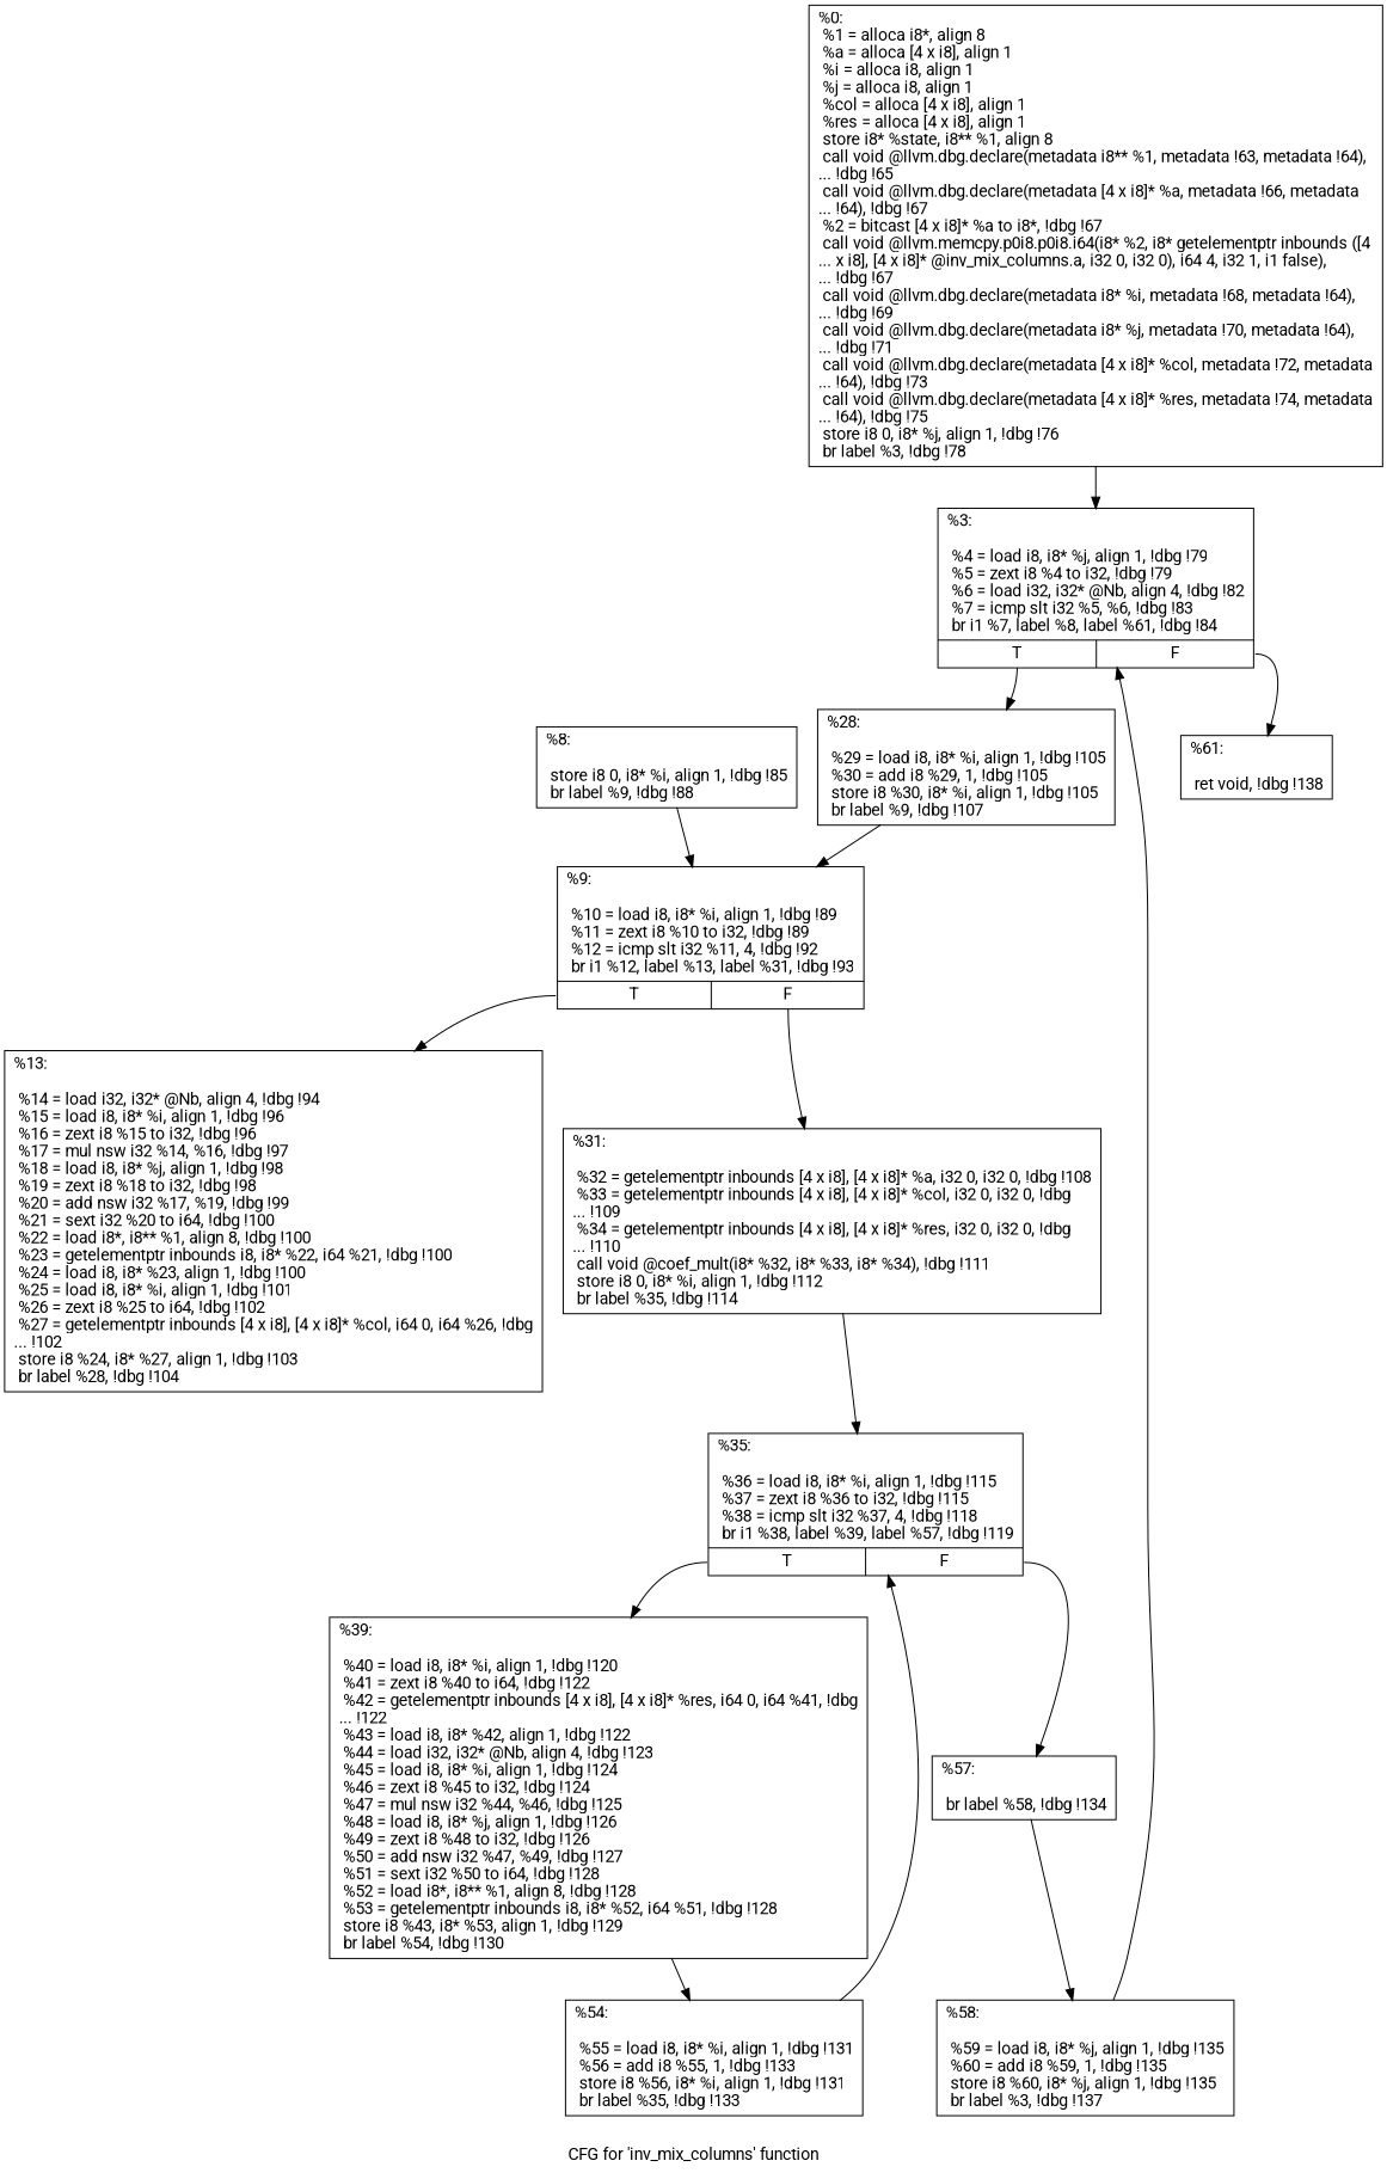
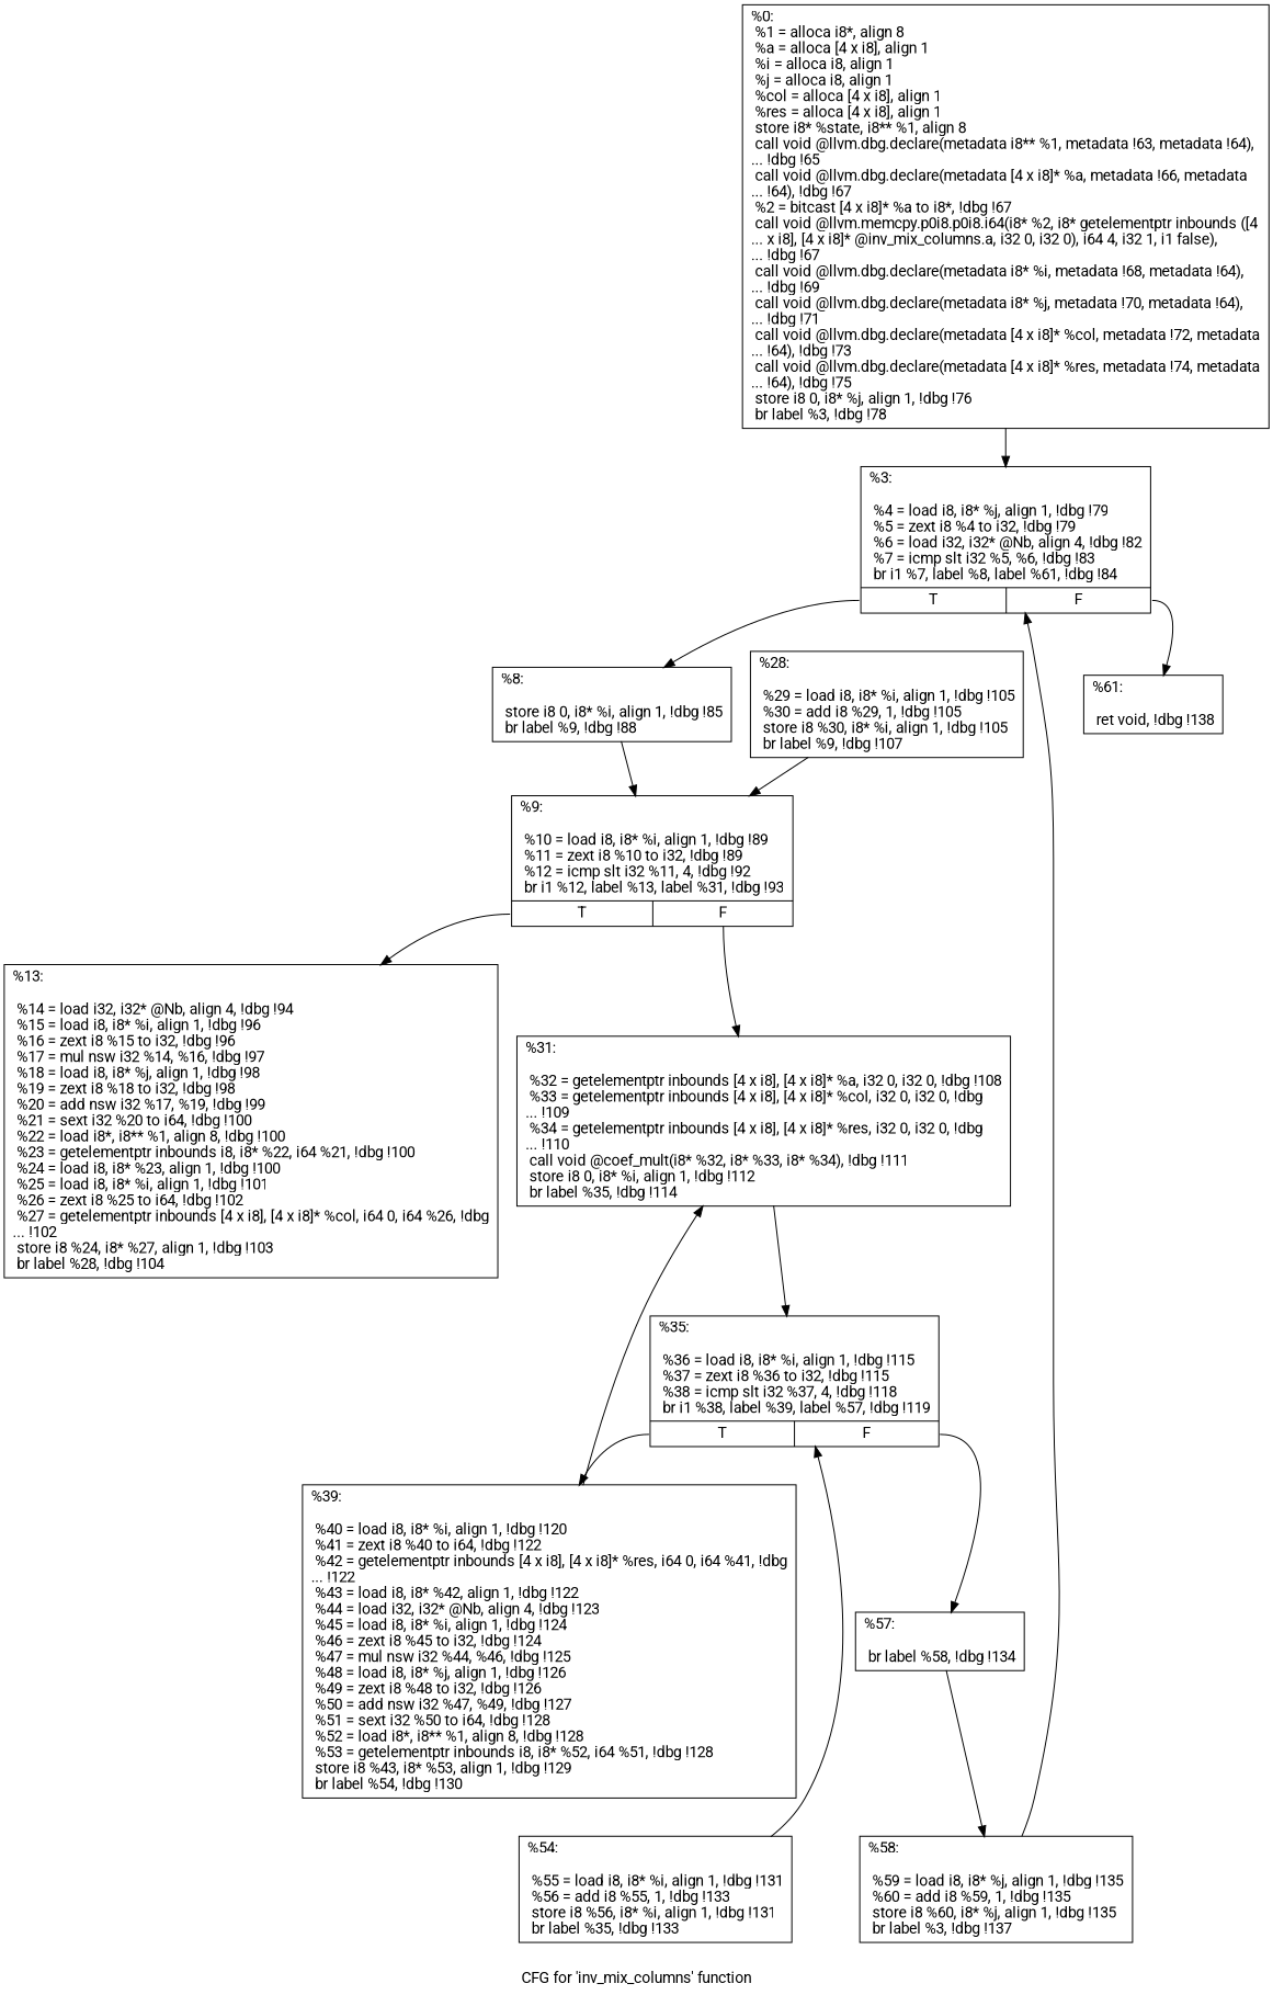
  digraph {
    fontname=Roboto
    label="CFG for 'inv_mix_columns' function"
    node [fontname=Roboto shape=record]
    edge [fontname=Roboto]
    n1 [label="{%0:\l  %1 = alloca i8*, align 8\l  %a = alloca [4 x i8], align 1\l  %i = alloca i8, align 1\l  %j = alloca i8, align 1\l  %col = alloca [4 x i8], align 1\l  %res = alloca [4 x i8], align 1\l  store i8* %state, i8** %1, align 8\l  call void @llvm.dbg.declare(metadata i8** %1, metadata !63, metadata !64),\l... !dbg !65\l  call void @llvm.dbg.declare(metadata [4 x i8]* %a, metadata !66, metadata\l... !64), !dbg !67\l  %2 = bitcast [4 x i8]* %a to i8*, !dbg !67\l  call void @llvm.memcpy.p0i8.p0i8.i64(i8* %2, i8* getelementptr inbounds ([4\l... x i8], [4 x i8]* @inv_mix_columns.a, i32 0, i32 0), i64 4, i32 1, i1 false),\l... !dbg !67\l  call void @llvm.dbg.declare(metadata i8* %i, metadata !68, metadata !64),\l... !dbg !69\l  call void @llvm.dbg.declare(metadata i8* %j, metadata !70, metadata !64),\l... !dbg !71\l  call void @llvm.dbg.declare(metadata [4 x i8]* %col, metadata !72, metadata\l... !64), !dbg !73\l  call void @llvm.dbg.declare(metadata [4 x i8]* %res, metadata !74, metadata\l... !64), !dbg !75\l  store i8 0, i8* %j, align 1, !dbg !76\l  br label %3, !dbg !78\l}"]
    n2 [label="{%3:\l\l  %4 = load i8, i8* %j, align 1, !dbg !79\l  %5 = zext i8 %4 to i32, !dbg !79\l  %6 = load i32, i32* @Nb, align 4, !dbg !82\l  %7 = icmp slt i32 %5, %6, !dbg !83\l  br i1 %7, label %8, label %61, !dbg !84\l|{<s0>T|<s1>F}}"]
    n3 [label="{%8:\l\l  store i8 0, i8* %i, align 1, !dbg !85\l  br label %9, !dbg !88\l}"]
    n4 [label="{%61:\l\l  ret void, !dbg !138\l}"]
    n5 [label="{%9:\l\l  %10 = load i8, i8* %i, align 1, !dbg !89\l  %11 = zext i8 %10 to i32, !dbg !89\l  %12 = icmp slt i32 %11, 4, !dbg !92\l  br i1 %12, label %13, label %31, !dbg !93\l|{<s0>T|<s1>F}}"]
    n6 [label="{%13:\l\l  %14 = load i32, i32* @Nb, align 4, !dbg !94\l  %15 = load i8, i8* %i, align 1, !dbg !96\l  %16 = zext i8 %15 to i32, !dbg !96\l  %17 = mul nsw i32 %14, %16, !dbg !97\l  %18 = load i8, i8* %j, align 1, !dbg !98\l  %19 = zext i8 %18 to i32, !dbg !98\l  %20 = add nsw i32 %17, %19, !dbg !99\l  %21 = sext i32 %20 to i64, !dbg !100\l  %22 = load i8*, i8** %1, align 8, !dbg !100\l  %23 = getelementptr inbounds i8, i8* %22, i64 %21, !dbg !100\l  %24 = load i8, i8* %23, align 1, !dbg !100\l  %25 = load i8, i8* %i, align 1, !dbg !101\l  %26 = zext i8 %25 to i64, !dbg !102\l  %27 = getelementptr inbounds [4 x i8], [4 x i8]* %col, i64 0, i64 %26, !dbg\l... !102\l  store i8 %24, i8* %27, align 1, !dbg !103\l  br label %28, !dbg !104\l}"]
    n7 [label="{%31:\l\l  %32 = getelementptr inbounds [4 x i8], [4 x i8]* %a, i32 0, i32 0, !dbg !108\l  %33 = getelementptr inbounds [4 x i8], [4 x i8]* %col, i32 0, i32 0, !dbg\l... !109\l  %34 = getelementptr inbounds [4 x i8], [4 x i8]* %res, i32 0, i32 0, !dbg\l... !110\l  call void @coef_mult(i8* %32, i8* %33, i8* %34), !dbg !111\l  store i8 0, i8* %i, align 1, !dbg !112\l  br label %35, !dbg !114\l}"]
    n8 [label="{%35:\l\l  %36 = load i8, i8* %i, align 1, !dbg !115\l  %37 = zext i8 %36 to i32, !dbg !115\l  %38 = icmp slt i32 %37, 4, !dbg !118\l  br i1 %38, label %39, label %57, !dbg !119\l|{<s0>T|<s1>F}}"]
    n9 [label="{%28:\l\l  %29 = load i8, i8* %i, align 1, !dbg !105\l  %30 = add i8 %29, 1, !dbg !105\l  store i8 %30, i8* %i, align 1, !dbg !105\l  br label %9, !dbg !107\l}"]
    n10 [label="{%39:\l\l  %40 = load i8, i8* %i, align 1, !dbg !120\l  %41 = zext i8 %40 to i64, !dbg !122\l  %42 = getelementptr inbounds [4 x i8], [4 x i8]* %res, i64 0, i64 %41, !dbg\l... !122\l  %43 = load i8, i8* %42, align 1, !dbg !122\l  %44 = load i32, i32* @Nb, align 4, !dbg !123\l  %45 = load i8, i8* %i, align 1, !dbg !124\l  %46 = zext i8 %45 to i32, !dbg !124\l  %47 = mul nsw i32 %44, %46, !dbg !125\l  %48 = load i8, i8* %j, align 1, !dbg !126\l  %49 = zext i8 %48 to i32, !dbg !126\l  %50 = add nsw i32 %47, %49, !dbg !127\l  %51 = sext i32 %50 to i64, !dbg !128\l  %52 = load i8*, i8** %1, align 8, !dbg !128\l  %53 = getelementptr inbounds i8, i8* %52, i64 %51, !dbg !128\l  store i8 %43, i8* %53, align 1, !dbg !129\l  br label %54, !dbg !130\l}"]
    n11 [label="{%57:\l\l  br label %58, !dbg !134\l}"]
    n12 [label="{%54:\l\l  %55 = load i8, i8* %i, align 1, !dbg !131\l  %56 = add i8 %55, 1, !dbg !133\l  store i8 %56, i8* %i, align 1, !dbg !131\l  br label %35, !dbg !133\l}"]
    n13 [label="{%58:\l\l  %59 = load i8, i8* %j, align 1, !dbg !135\l  %60 = add i8 %59, 1, !dbg !135\l  store i8 %60, i8* %j, align 1, !dbg !135\l  br label %3, !dbg !137\l}"]
    n1 -> n2
-   n2 -> n9 [tailport=s0]
+   n2 -> n3 [tailport=s0]
    n2 -> n4 [tailport=s1]
    n3 -> n5
    n5 -> n6 [tailport=s0]
    n5 -> n7 [tailport=s1]
    n7 -> n8
    n8 -> n10 [tailport=s0]
    n8 -> n11 [tailport=s1]
    n9 -> n5
-   n10 -> n12
+   n10 -> n7
    n11 -> n13
    n12 -> n8
    n13 -> n2
  }
